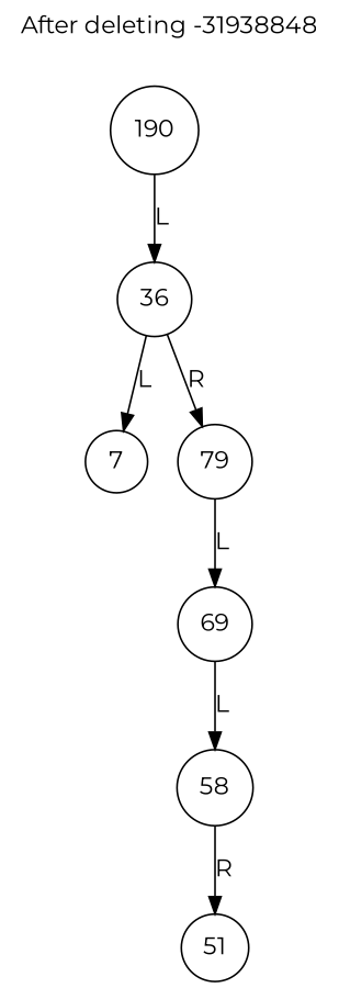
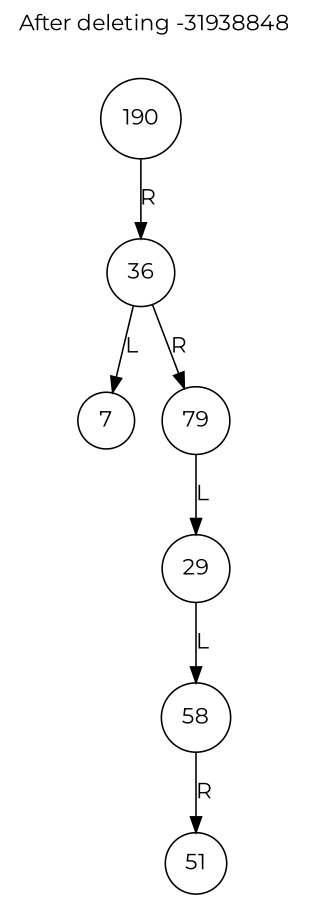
  digraph {
    fontname=Montserrat
    label="After deleting -31938848"
    labelloc=t
    node [fontname=Montserrat shape=circle]
    edge [fontname=Montserrat]
    n1 [label=190]
    36
    7
    79
-   69
+   69 [label=29]
    58
    51
-   n1 -> 36 [label=L]
+   n1 -> 36 [label=R]
    36 -> 7 [label=L]
    36 -> 79 [label=R]
    79 -> 69 [label=L]
    69 -> 58 [label=L]
    58 -> 51 [label=R]
  }
